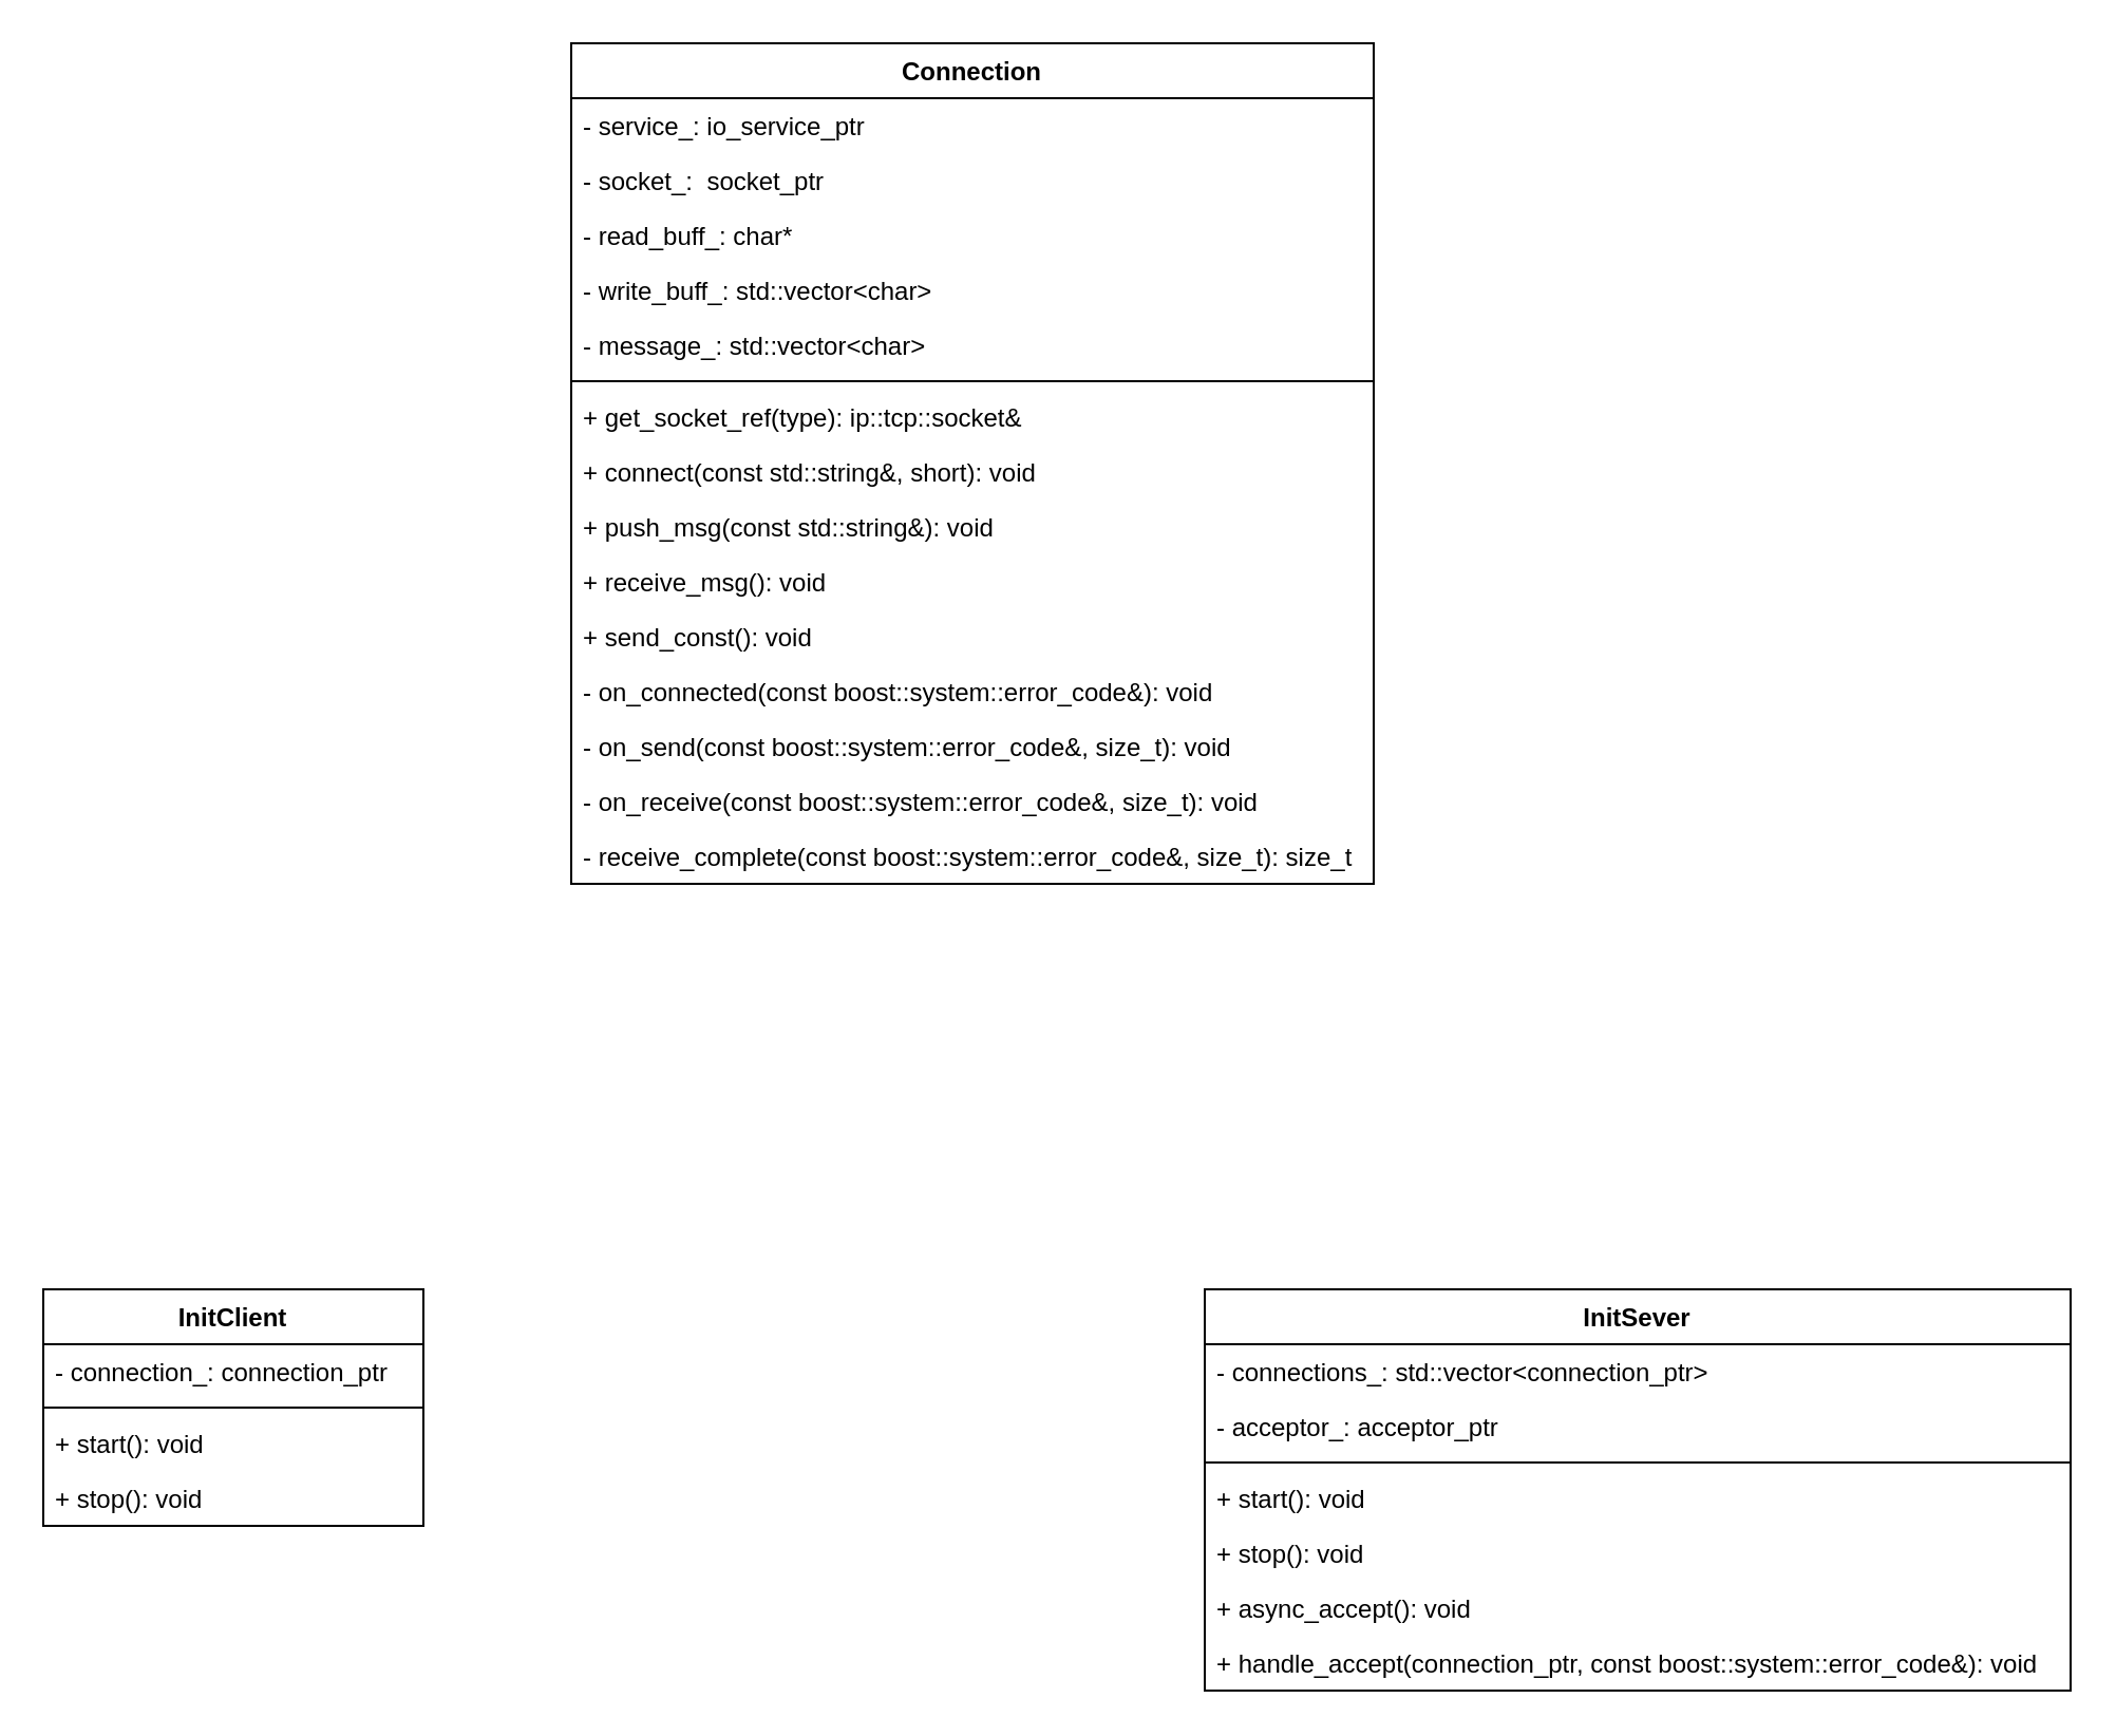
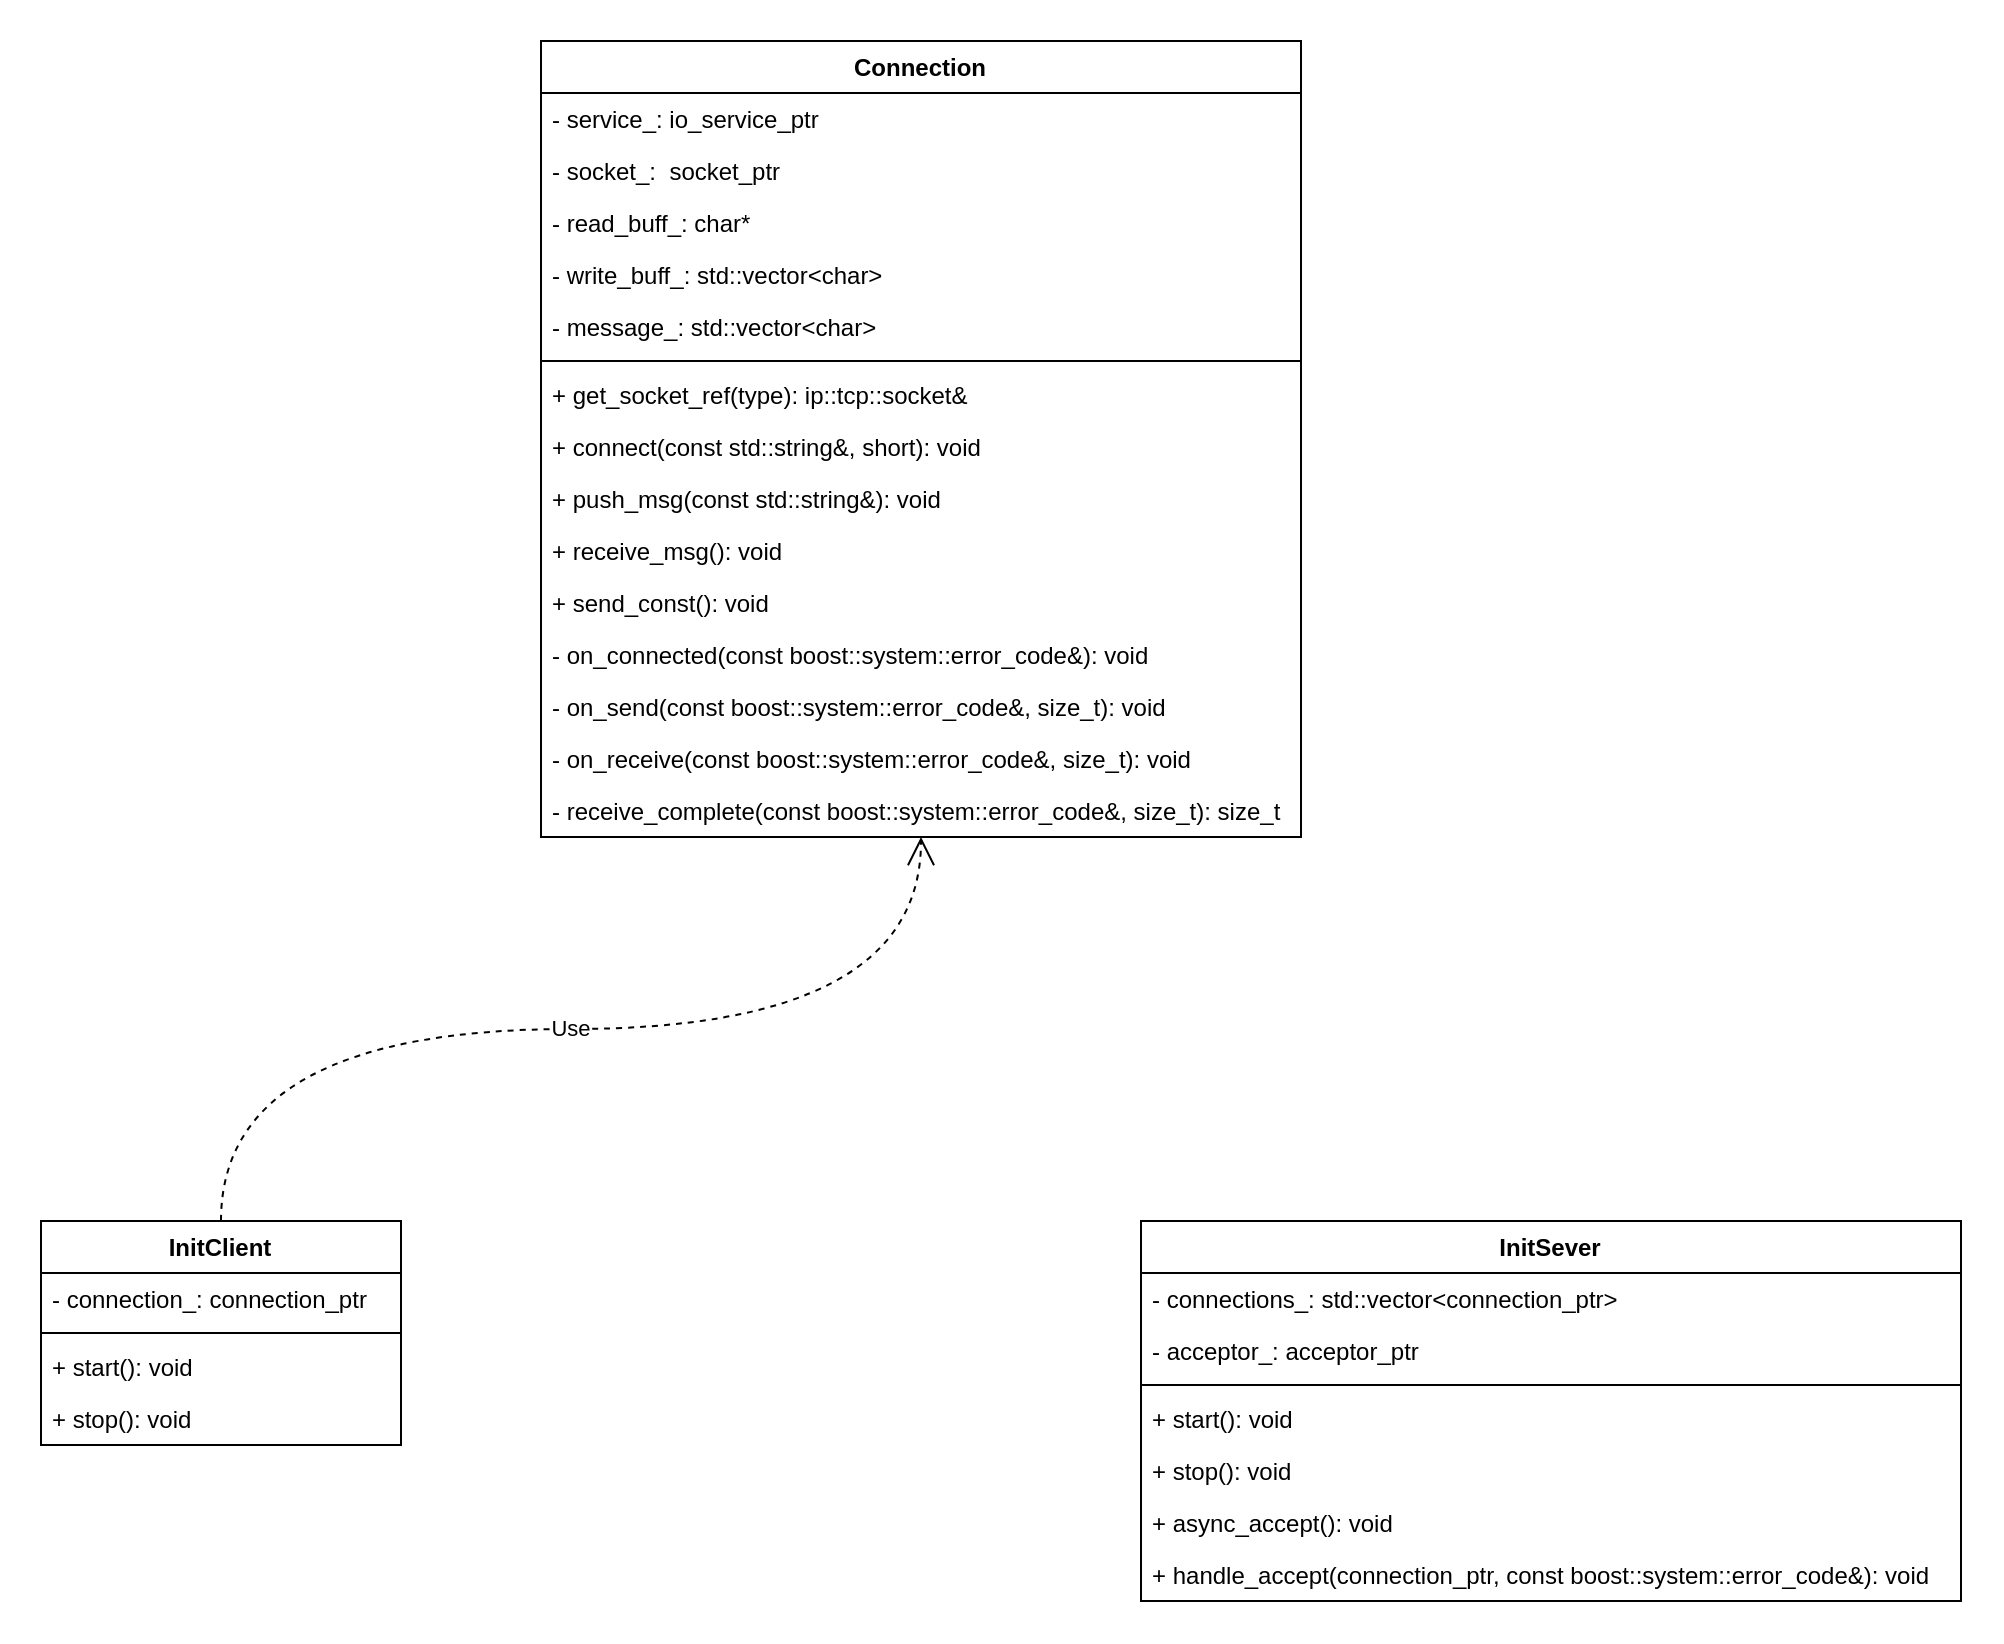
  <mxCell id="0" />
  <mxCell id="1" parent="0" />
  <mxCell id="2" value="Connection" style="swimlane;fontStyle=1;align=center;verticalAlign=top;childLayout=stackLayout;horizontal=1;startSize=26;horizontalStack=0;resizeParent=1;resizeParentMax=0;resizeLast=0;collapsible=1;marginBottom=0;" vertex="1" parent="1"><mxGeometry x="270" y="20" width="380" height="398" as="geometry" /></mxCell>
  <mxCell id="3" value="- service_: io_service_ptr" style="text;strokeColor=none;fillColor=none;align=left;verticalAlign=top;spacingLeft=4;spacingRight=4;overflow=hidden;rotatable=0;points=[[0,0.5],[1,0.5]];portConstraint=eastwest;" vertex="1" parent="2"><mxGeometry y="26" width="380" height="26" as="geometry" /></mxCell>
  <mxCell id="4" value="- socket_:  socket_ptr" style="text;strokeColor=none;fillColor=none;align=left;verticalAlign=top;spacingLeft=4;spacingRight=4;overflow=hidden;rotatable=0;points=[[0,0.5],[1,0.5]];portConstraint=eastwest;" vertex="1" parent="2"><mxGeometry y="52" width="380" height="26" as="geometry" /></mxCell>
  <mxCell id="5" value="- read_buff_: char*" style="text;strokeColor=none;fillColor=none;align=left;verticalAlign=top;spacingLeft=4;spacingRight=4;overflow=hidden;rotatable=0;points=[[0,0.5],[1,0.5]];portConstraint=eastwest;" vertex="1" parent="2"><mxGeometry y="78" width="380" height="26" as="geometry" /></mxCell>
  <mxCell id="6" value="- write_buff_: std::vector&lt;char&gt;" style="text;strokeColor=none;fillColor=none;align=left;verticalAlign=top;spacingLeft=4;spacingRight=4;overflow=hidden;rotatable=0;points=[[0,0.5],[1,0.5]];portConstraint=eastwest;" vertex="1" parent="2"><mxGeometry y="104" width="380" height="26" as="geometry" /></mxCell>
  <mxCell id="7" value="- message_: std::vector&lt;char&gt;" style="text;strokeColor=none;fillColor=none;align=left;verticalAlign=top;spacingLeft=4;spacingRight=4;overflow=hidden;rotatable=0;points=[[0,0.5],[1,0.5]];portConstraint=eastwest;" vertex="1" parent="2"><mxGeometry y="130" width="380" height="26" as="geometry" /></mxCell>
  <mxCell id="8" value="" style="line;strokeWidth=1;fillColor=none;align=left;verticalAlign=middle;spacingTop=-1;spacingLeft=3;spacingRight=3;rotatable=0;labelPosition=right;points=[];portConstraint=eastwest;" vertex="1" parent="2"><mxGeometry y="156" width="380" height="8" as="geometry" /></mxCell>
  <mxCell id="9" value="+ get_socket_ref(type): ip::tcp::socket&amp;" style="text;strokeColor=none;fillColor=none;align=left;verticalAlign=top;spacingLeft=4;spacingRight=4;overflow=hidden;rotatable=0;points=[[0,0.5],[1,0.5]];portConstraint=eastwest;" vertex="1" parent="2"><mxGeometry y="164" width="380" height="26" as="geometry" /></mxCell>
  <mxCell id="10" value="+ connect(const std::string&amp;, short): void" style="text;strokeColor=none;fillColor=none;align=left;verticalAlign=top;spacingLeft=4;spacingRight=4;overflow=hidden;rotatable=0;points=[[0,0.5],[1,0.5]];portConstraint=eastwest;" vertex="1" parent="2"><mxGeometry y="190" width="380" height="26" as="geometry" /></mxCell>
  <mxCell id="11" value="+ push_msg(const std::string&amp;): void" style="text;strokeColor=none;fillColor=none;align=left;verticalAlign=top;spacingLeft=4;spacingRight=4;overflow=hidden;rotatable=0;points=[[0,0.5],[1,0.5]];portConstraint=eastwest;" vertex="1" parent="2"><mxGeometry y="216" width="380" height="26" as="geometry" /></mxCell>
  <mxCell id="12" value="+ receive_msg(): void" style="text;strokeColor=none;fillColor=none;align=left;verticalAlign=top;spacingLeft=4;spacingRight=4;overflow=hidden;rotatable=0;points=[[0,0.5],[1,0.5]];portConstraint=eastwest;" vertex="1" parent="2"><mxGeometry y="242" width="380" height="26" as="geometry" /></mxCell>
  <mxCell id="13" value="+ send_const(): void" style="text;strokeColor=none;fillColor=none;align=left;verticalAlign=top;spacingLeft=4;spacingRight=4;overflow=hidden;rotatable=0;points=[[0,0.5],[1,0.5]];portConstraint=eastwest;" vertex="1" parent="2"><mxGeometry y="268" width="380" height="26" as="geometry" /></mxCell>
  <mxCell id="14" value="- on_connected(const boost::system::error_code&amp;): void" style="text;strokeColor=none;fillColor=none;align=left;verticalAlign=top;spacingLeft=4;spacingRight=4;overflow=hidden;rotatable=0;points=[[0,0.5],[1,0.5]];portConstraint=eastwest;" vertex="1" parent="2"><mxGeometry y="294" width="380" height="26" as="geometry" /></mxCell>
  <mxCell id="15" value="- on_send(const boost::system::error_code&amp;, size_t): void" style="text;strokeColor=none;fillColor=none;align=left;verticalAlign=top;spacingLeft=4;spacingRight=4;overflow=hidden;rotatable=0;points=[[0,0.5],[1,0.5]];portConstraint=eastwest;" vertex="1" parent="2"><mxGeometry y="320" width="380" height="26" as="geometry" /></mxCell>
  <mxCell id="16" value="- on_receive(const boost::system::error_code&amp;, size_t): void" style="text;strokeColor=none;fillColor=none;align=left;verticalAlign=top;spacingLeft=4;spacingRight=4;overflow=hidden;rotatable=0;points=[[0,0.5],[1,0.5]];portConstraint=eastwest;" vertex="1" parent="2"><mxGeometry y="346" width="380" height="26" as="geometry" /></mxCell>
  <mxCell id="17" value="- receive_complete(const boost::system::error_code&amp;, size_t): size_t" style="text;strokeColor=none;fillColor=none;align=left;verticalAlign=top;spacingLeft=4;spacingRight=4;overflow=hidden;rotatable=0;points=[[0,0.5],[1,0.5]];portConstraint=eastwest;" vertex="1" parent="2"><mxGeometry y="372" width="380" height="26" as="geometry" /></mxCell>
  <mxCell id="18" value="InitClient" style="swimlane;fontStyle=1;align=center;verticalAlign=top;childLayout=stackLayout;horizontal=1;startSize=26;horizontalStack=0;resizeParent=1;resizeParentMax=0;resizeLast=0;collapsible=1;marginBottom=0;" vertex="1" parent="1"><mxGeometry x="20" y="610" width="180" height="112" as="geometry" /></mxCell>
  <mxCell id="19" value="- connection_: connection_ptr" style="text;strokeColor=none;fillColor=none;align=left;verticalAlign=top;spacingLeft=4;spacingRight=4;overflow=hidden;rotatable=0;points=[[0,0.5],[1,0.5]];portConstraint=eastwest;" vertex="1" parent="18"><mxGeometry y="26" width="180" height="26" as="geometry" /></mxCell>
  <mxCell id="20" value="" style="line;strokeWidth=1;fillColor=none;align=left;verticalAlign=middle;spacingTop=-1;spacingLeft=3;spacingRight=3;rotatable=0;labelPosition=right;points=[];portConstraint=eastwest;" vertex="1" parent="18"><mxGeometry y="52" width="180" height="8" as="geometry" /></mxCell>
  <mxCell id="21" value="+ start(): void" style="text;strokeColor=none;fillColor=none;align=left;verticalAlign=top;spacingLeft=4;spacingRight=4;overflow=hidden;rotatable=0;points=[[0,0.5],[1,0.5]];portConstraint=eastwest;" vertex="1" parent="18"><mxGeometry y="60" width="180" height="26" as="geometry" /></mxCell>
  <mxCell id="22" value="+ stop(): void" style="text;strokeColor=none;fillColor=none;align=left;verticalAlign=top;spacingLeft=4;spacingRight=4;overflow=hidden;rotatable=0;points=[[0,0.5],[1,0.5]];portConstraint=eastwest;" vertex="1" parent="18"><mxGeometry y="86" width="180" height="26" as="geometry" /></mxCell>
+ <mxCell id="23" value="Use" style="endArrow=open;endSize=12;dashed=1;html=1;rounded=0;exitX=0.5;exitY=0;exitDx=0;exitDy=0;edgeStyle=orthogonalEdgeStyle;curved=1;" edge="1" parent="1" source="18" target="2"><mxGeometry width="160" relative="1" as="geometry"><mxPoint x="400" y="510" as="sourcePoint" /><mxPoint x="120" y="220" as="targetPoint" /></mxGeometry></mxCell>
  <mxCell id="24" value="InitSever" style="swimlane;fontStyle=1;align=center;verticalAlign=top;childLayout=stackLayout;horizontal=1;startSize=26;horizontalStack=0;resizeParent=1;resizeParentMax=0;resizeLast=0;collapsible=1;marginBottom=0;" vertex="1" parent="1"><mxGeometry x="570" y="610" width="410" height="190" as="geometry" /></mxCell>
  <mxCell id="25" value="- connections_: std::vector&lt;connection_ptr&gt;" style="text;strokeColor=none;fillColor=none;align=left;verticalAlign=top;spacingLeft=4;spacingRight=4;overflow=hidden;rotatable=0;points=[[0,0.5],[1,0.5]];portConstraint=eastwest;" vertex="1" parent="24"><mxGeometry y="26" width="410" height="26" as="geometry" /></mxCell>
  <mxCell id="26" value="- acceptor_: acceptor_ptr" style="text;strokeColor=none;fillColor=none;align=left;verticalAlign=top;spacingLeft=4;spacingRight=4;overflow=hidden;rotatable=0;points=[[0,0.5],[1,0.5]];portConstraint=eastwest;" vertex="1" parent="24"><mxGeometry y="52" width="410" height="26" as="geometry" /></mxCell>
  <mxCell id="27" value="" style="line;strokeWidth=1;fillColor=none;align=left;verticalAlign=middle;spacingTop=-1;spacingLeft=3;spacingRight=3;rotatable=0;labelPosition=right;points=[];portConstraint=eastwest;" vertex="1" parent="24"><mxGeometry y="78" width="410" height="8" as="geometry" /></mxCell>
  <mxCell id="28" value="+ start(): void" style="text;strokeColor=none;fillColor=none;align=left;verticalAlign=top;spacingLeft=4;spacingRight=4;overflow=hidden;rotatable=0;points=[[0,0.5],[1,0.5]];portConstraint=eastwest;" vertex="1" parent="24"><mxGeometry y="86" width="410" height="26" as="geometry" /></mxCell>
  <mxCell id="29" value="+ stop(): void" style="text;strokeColor=none;fillColor=none;align=left;verticalAlign=top;spacingLeft=4;spacingRight=4;overflow=hidden;rotatable=0;points=[[0,0.5],[1,0.5]];portConstraint=eastwest;" vertex="1" parent="24"><mxGeometry y="112" width="410" height="26" as="geometry" /></mxCell>
  <mxCell id="30" value="+ async_accept(): void" style="text;strokeColor=none;fillColor=none;align=left;verticalAlign=top;spacingLeft=4;spacingRight=4;overflow=hidden;rotatable=0;points=[[0,0.5],[1,0.5]];portConstraint=eastwest;" vertex="1" parent="24"><mxGeometry y="138" width="410" height="26" as="geometry" /></mxCell>
  <mxCell id="31" value="+ handle_accept(connection_ptr, const boost::system::error_code&amp;): void" style="text;strokeColor=none;fillColor=none;align=left;verticalAlign=top;spacingLeft=4;spacingRight=4;overflow=hidden;rotatable=0;points=[[0,0.5],[1,0.5]];portConstraint=eastwest;" vertex="1" parent="24"><mxGeometry y="164" width="410" height="26" as="geometry" /></mxCell>
